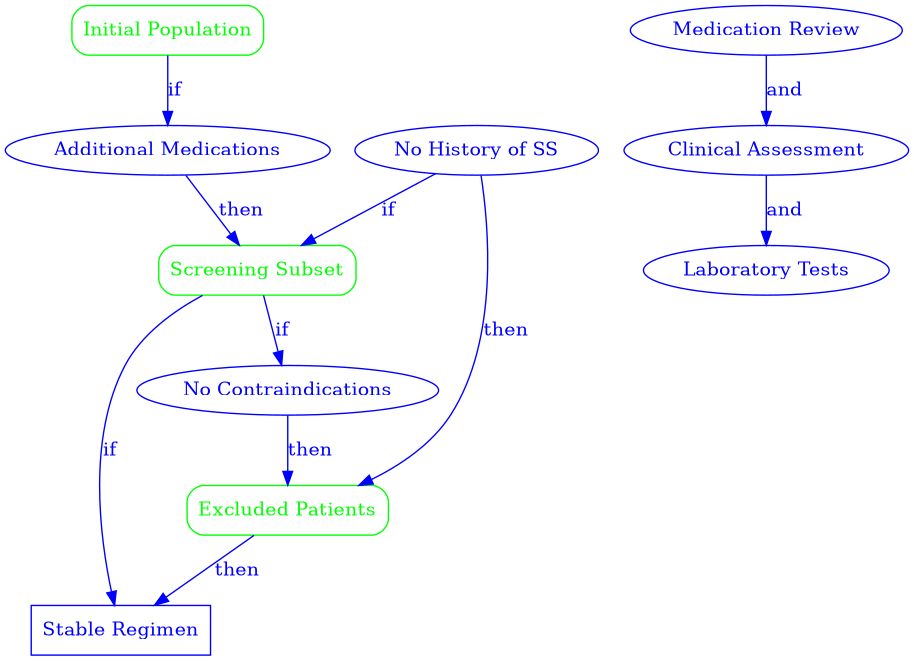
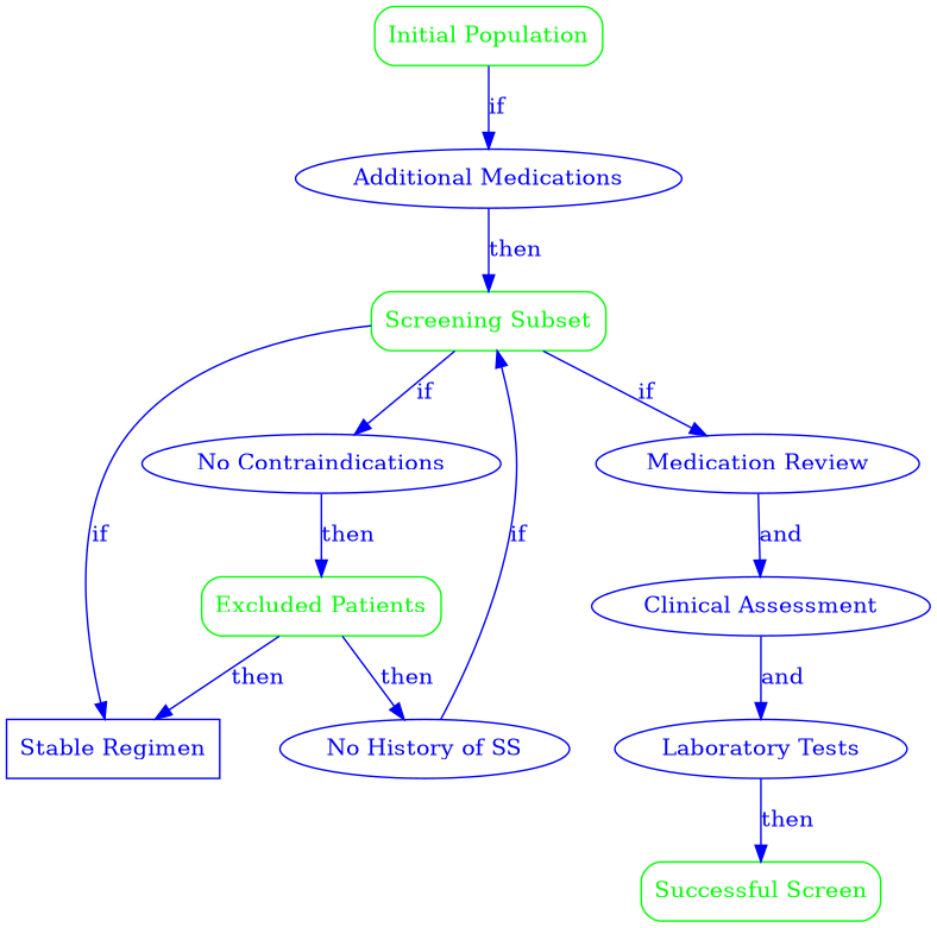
  digraph {
    rankdir=TB
    node [color=blue fontcolor=blue shape=ellipse]
    edge [color=blue fontcolor=blue]
    n1 [color=green fontcolor=green label="Initial Population" shape=box style=rounded]
    n2 [label="Additional Medications"]
    n3 [color=green fontcolor=green label="Screening Subset" shape=box style=rounded]
    n4 [label="Stable Regimen" shape=box]
    n5 [label="No Contraindications"]
    n6 [label="Medication Review"]
    n7 [label="No History of SS"]
    n8 [color=green fontcolor=green label="Excluded Patients" shape=box style=rounded]
    n9 [label="Clinical Assessment"]
+   n10 [color=green fontcolor=green label="Successful Screen" shape=box style=rounded]
    n11 [label="Laboratory Tests"]
    n1 -> n2 [label=if]
    n2 -> n3 [label=then]
    n3 -> n4 [label=if]
    n3 -> n5 [label=if]
+   n3 -> n6 [label=if]
    n5 -> n8 [label=then]
    n6 -> n9 [label=and]
    n7 -> n3 [label=if]
-   n7 -> n8 [label=then]
+   n8 -> n7 [label=then]
    n8 -> n4 [label=then]
    n9 -> n11 [label=and]
+   n11 -> n10 [label=then]
  }
